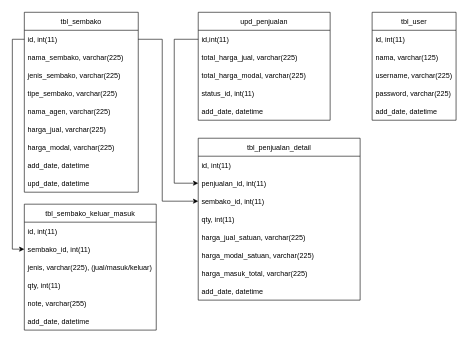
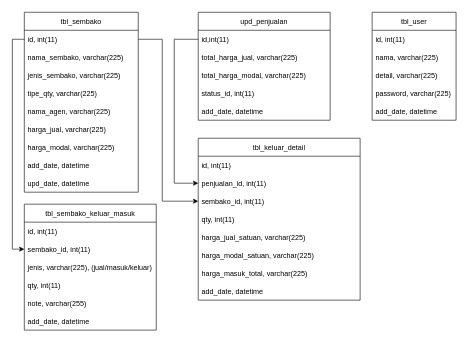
  <mxCell id="0" />
  <mxCell id="1" parent="0" />
  <mxCell id="2" value="tbl_sembako" style="swimlane;fontStyle=0;childLayout=stackLayout;horizontal=1;startSize=30;horizontalStack=0;resizeParent=1;resizeParentMax=0;resizeLast=0;collapsible=1;marginBottom=0;" parent="1" vertex="1"><mxGeometry x="40" y="20" width="190" height="300" as="geometry" /></mxCell>
  <mxCell id="3" value="id, int(11)" style="text;strokeColor=none;fillColor=none;align=left;verticalAlign=middle;spacingLeft=4;spacingRight=4;overflow=hidden;points=[[0,0.5],[1,0.5]];portConstraint=eastwest;rotatable=0;" parent="2" vertex="1"><mxGeometry y="30" width="190" height="30" as="geometry" /></mxCell>
  <mxCell id="4" value="nama_sembako, varchar(225)" style="text;strokeColor=none;fillColor=none;align=left;verticalAlign=middle;spacingLeft=4;spacingRight=4;overflow=hidden;points=[[0,0.5],[1,0.5]];portConstraint=eastwest;rotatable=0;" parent="2" vertex="1"><mxGeometry y="60" width="190" height="30" as="geometry" /></mxCell>
  <mxCell id="5" value="jenis_sembako, varchar(225)" style="text;strokeColor=none;fillColor=none;align=left;verticalAlign=middle;spacingLeft=4;spacingRight=4;overflow=hidden;points=[[0,0.5],[1,0.5]];portConstraint=eastwest;rotatable=0;" parent="2" vertex="1"><mxGeometry y="90" width="190" height="30" as="geometry" /></mxCell>
- <mxCell id="6" value="tipe_sembako, varchar(225)" style="text;strokeColor=none;fillColor=none;align=left;verticalAlign=middle;spacingLeft=4;spacingRight=4;overflow=hidden;points=[[0,0.5],[1,0.5]];portConstraint=eastwest;rotatable=0;" parent="2" vertex="1"><mxGeometry y="120" width="190" height="30" as="geometry" /></mxCell>
+ <mxCell id="6" value="tipe_qty, varchar(225)" style="text;strokeColor=none;fillColor=none;align=left;verticalAlign=middle;spacingLeft=4;spacingRight=4;overflow=hidden;points=[[0,0.5],[1,0.5]];portConstraint=eastwest;rotatable=0;" parent="2" vertex="1"><mxGeometry y="120" width="190" height="30" as="geometry" /></mxCell>
  <mxCell id="7" value="nama_agen, varchar(225)" style="text;strokeColor=none;fillColor=none;align=left;verticalAlign=middle;spacingLeft=4;spacingRight=4;overflow=hidden;points=[[0,0.5],[1,0.5]];portConstraint=eastwest;rotatable=0;" parent="2" vertex="1"><mxGeometry y="150" width="190" height="30" as="geometry" /></mxCell>
  <mxCell id="8" value="harga_jual, varchar(225)" style="text;strokeColor=none;fillColor=none;align=left;verticalAlign=middle;spacingLeft=4;spacingRight=4;overflow=hidden;points=[[0,0.5],[1,0.5]];portConstraint=eastwest;rotatable=0;" parent="2" vertex="1"><mxGeometry y="180" width="190" height="30" as="geometry" /></mxCell>
  <mxCell id="9" value="harga_modal, varchar(225)" style="text;strokeColor=none;fillColor=none;align=left;verticalAlign=middle;spacingLeft=4;spacingRight=4;overflow=hidden;points=[[0,0.5],[1,0.5]];portConstraint=eastwest;rotatable=0;" parent="2" vertex="1"><mxGeometry y="210" width="190" height="30" as="geometry" /></mxCell>
  <mxCell id="10" value="add_date, datetime" style="text;strokeColor=none;fillColor=none;align=left;verticalAlign=middle;spacingLeft=4;spacingRight=4;overflow=hidden;points=[[0,0.5],[1,0.5]];portConstraint=eastwest;rotatable=0;" parent="2" vertex="1"><mxGeometry y="240" width="190" height="30" as="geometry" /></mxCell>
  <mxCell id="11" value="upd_date, datetime" style="text;strokeColor=none;fillColor=none;align=left;verticalAlign=middle;spacingLeft=4;spacingRight=4;overflow=hidden;points=[[0,0.5],[1,0.5]];portConstraint=eastwest;rotatable=0;" parent="2" vertex="1"><mxGeometry y="270" width="190" height="30" as="geometry" /></mxCell>
  <mxCell id="12" value="tbl_sembako_keluar_masuk" style="swimlane;fontStyle=0;childLayout=stackLayout;horizontal=1;startSize=30;horizontalStack=0;resizeParent=1;resizeParentMax=0;resizeLast=0;collapsible=1;marginBottom=0;" parent="1" vertex="1"><mxGeometry x="40" y="340" width="220" height="210" as="geometry" /></mxCell>
  <mxCell id="13" value="id, int(11)" style="text;strokeColor=none;fillColor=none;align=left;verticalAlign=middle;spacingLeft=4;spacingRight=4;overflow=hidden;points=[[0,0.5],[1,0.5]];portConstraint=eastwest;rotatable=0;" parent="12" vertex="1"><mxGeometry y="30" width="220" height="30" as="geometry" /></mxCell>
  <mxCell id="14" value="sembako_id, int(11)" style="text;strokeColor=none;fillColor=none;align=left;verticalAlign=middle;spacingLeft=4;spacingRight=4;overflow=hidden;points=[[0,0.5],[1,0.5]];portConstraint=eastwest;rotatable=0;" parent="12" vertex="1"><mxGeometry y="60" width="220" height="30" as="geometry" /></mxCell>
  <mxCell id="15" value="jenis, varchar(225), (jual/masuk/keluar)" style="text;strokeColor=none;fillColor=none;align=left;verticalAlign=middle;spacingLeft=4;spacingRight=4;overflow=hidden;points=[[0,0.5],[1,0.5]];portConstraint=eastwest;rotatable=0;" parent="12" vertex="1"><mxGeometry y="90" width="220" height="30" as="geometry" /></mxCell>
  <mxCell id="16" value="qty, int(11)" style="text;strokeColor=none;fillColor=none;align=left;verticalAlign=middle;spacingLeft=4;spacingRight=4;overflow=hidden;points=[[0,0.5],[1,0.5]];portConstraint=eastwest;rotatable=0;" parent="12" vertex="1"><mxGeometry y="120" width="220" height="30" as="geometry" /></mxCell>
  <mxCell id="17" value="note, varchar(255)" style="text;strokeColor=none;fillColor=none;align=left;verticalAlign=middle;spacingLeft=4;spacingRight=4;overflow=hidden;points=[[0,0.5],[1,0.5]];portConstraint=eastwest;rotatable=0;" parent="12" vertex="1"><mxGeometry y="150" width="220" height="30" as="geometry" /></mxCell>
  <mxCell id="18" value="add_date, datetime" style="text;strokeColor=none;fillColor=none;align=left;verticalAlign=middle;spacingLeft=4;spacingRight=4;overflow=hidden;points=[[0,0.5],[1,0.5]];portConstraint=eastwest;rotatable=0;" vertex="1" parent="12"><mxGeometry y="180" width="220" height="30" as="geometry" /></mxCell>
  <mxCell id="19" value="upd_penjualan" style="swimlane;fontStyle=0;childLayout=stackLayout;horizontal=1;startSize=30;horizontalStack=0;resizeParent=1;resizeParentMax=0;resizeLast=0;collapsible=1;marginBottom=0;" parent="1" vertex="1"><mxGeometry x="330" y="20" width="220" height="180" as="geometry" /></mxCell>
  <mxCell id="20" value="id,int(11)" style="text;strokeColor=none;fillColor=none;align=left;verticalAlign=middle;spacingLeft=4;spacingRight=4;overflow=hidden;points=[[0,0.5],[1,0.5]];portConstraint=eastwest;rotatable=0;" parent="19" vertex="1"><mxGeometry y="30" width="220" height="30" as="geometry" /></mxCell>
  <mxCell id="21" value="total_harga_jual, varchar(225)" style="text;strokeColor=none;fillColor=none;align=left;verticalAlign=middle;spacingLeft=4;spacingRight=4;overflow=hidden;points=[[0,0.5],[1,0.5]];portConstraint=eastwest;rotatable=0;" parent="19" vertex="1"><mxGeometry y="60" width="220" height="30" as="geometry" /></mxCell>
  <mxCell id="22" value="total_harga_modal, varchar(225)" style="text;strokeColor=none;fillColor=none;align=left;verticalAlign=middle;spacingLeft=4;spacingRight=4;overflow=hidden;points=[[0,0.5],[1,0.5]];portConstraint=eastwest;rotatable=0;" parent="19" vertex="1"><mxGeometry y="90" width="220" height="30" as="geometry" /></mxCell>
  <mxCell id="23" value="status_id, int(11)" style="text;strokeColor=none;fillColor=none;align=left;verticalAlign=middle;spacingLeft=4;spacingRight=4;overflow=hidden;points=[[0,0.5],[1,0.5]];portConstraint=eastwest;rotatable=0;" parent="19" vertex="1"><mxGeometry y="120" width="220" height="30" as="geometry" /></mxCell>
  <mxCell id="24" value="add_date, datetime" style="text;strokeColor=none;fillColor=none;align=left;verticalAlign=middle;spacingLeft=4;spacingRight=4;overflow=hidden;points=[[0,0.5],[1,0.5]];portConstraint=eastwest;rotatable=0;" vertex="1" parent="19"><mxGeometry y="150" width="220" height="30" as="geometry" /></mxCell>
- <mxCell id="25" value="tbl_penjualan_detail" style="swimlane;fontStyle=0;childLayout=stackLayout;horizontal=1;startSize=30;horizontalStack=0;resizeParent=1;resizeParentMax=0;resizeLast=0;collapsible=1;marginBottom=0;" parent="1" vertex="1"><mxGeometry x="330" y="230" width="270" height="270" as="geometry" /></mxCell>
+ <mxCell id="25" value="tbl_keluar_detail" style="swimlane;fontStyle=0;childLayout=stackLayout;horizontal=1;startSize=30;horizontalStack=0;resizeParent=1;resizeParentMax=0;resizeLast=0;collapsible=1;marginBottom=0;" parent="1" vertex="1"><mxGeometry x="330" y="230" width="270" height="270" as="geometry" /></mxCell>
  <mxCell id="26" value="id, int(11)" style="text;strokeColor=none;fillColor=none;align=left;verticalAlign=middle;spacingLeft=4;spacingRight=4;overflow=hidden;points=[[0,0.5],[1,0.5]];portConstraint=eastwest;rotatable=0;" parent="25" vertex="1"><mxGeometry y="30" width="270" height="30" as="geometry" /></mxCell>
  <mxCell id="27" value="penjualan_id, int(11)" style="text;strokeColor=none;fillColor=none;align=left;verticalAlign=middle;spacingLeft=4;spacingRight=4;overflow=hidden;points=[[0,0.5],[1,0.5]];portConstraint=eastwest;rotatable=0;" parent="25" vertex="1"><mxGeometry y="60" width="270" height="30" as="geometry" /></mxCell>
  <mxCell id="28" value="sembako_id, int(11)" style="text;strokeColor=none;fillColor=none;align=left;verticalAlign=middle;spacingLeft=4;spacingRight=4;overflow=hidden;points=[[0,0.5],[1,0.5]];portConstraint=eastwest;rotatable=0;" parent="25" vertex="1"><mxGeometry y="90" width="270" height="30" as="geometry" /></mxCell>
  <mxCell id="29" value="qty, int(11)" style="text;strokeColor=none;fillColor=none;align=left;verticalAlign=middle;spacingLeft=4;spacingRight=4;overflow=hidden;points=[[0,0.5],[1,0.5]];portConstraint=eastwest;rotatable=0;" parent="25" vertex="1"><mxGeometry y="120" width="270" height="30" as="geometry" /></mxCell>
  <mxCell id="30" value="harga_jual_satuan, varchar(225)" style="text;strokeColor=none;fillColor=none;align=left;verticalAlign=middle;spacingLeft=4;spacingRight=4;overflow=hidden;points=[[0,0.5],[1,0.5]];portConstraint=eastwest;rotatable=0;" parent="25" vertex="1"><mxGeometry y="150" width="270" height="30" as="geometry" /></mxCell>
  <mxCell id="31" value="harga_modal_satuan, varchar(225)" style="text;strokeColor=none;fillColor=none;align=left;verticalAlign=middle;spacingLeft=4;spacingRight=4;overflow=hidden;points=[[0,0.5],[1,0.5]];portConstraint=eastwest;rotatable=0;" parent="25" vertex="1"><mxGeometry y="180" width="270" height="30" as="geometry" /></mxCell>
  <mxCell id="32" value="harga_masuk_total, varchar(225)" style="text;strokeColor=none;fillColor=none;align=left;verticalAlign=middle;spacingLeft=4;spacingRight=4;overflow=hidden;points=[[0,0.5],[1,0.5]];portConstraint=eastwest;rotatable=0;" parent="25" vertex="1"><mxGeometry y="210" width="270" height="30" as="geometry" /></mxCell>
  <mxCell id="33" value="add_date, datetime" style="text;strokeColor=none;fillColor=none;align=left;verticalAlign=middle;spacingLeft=4;spacingRight=4;overflow=hidden;points=[[0,0.5],[1,0.5]];portConstraint=eastwest;rotatable=0;" vertex="1" parent="25"><mxGeometry y="240" width="270" height="30" as="geometry" /></mxCell>
  <mxCell id="34" value="tbl_user" style="swimlane;fontStyle=0;childLayout=stackLayout;horizontal=1;startSize=30;horizontalStack=0;resizeParent=1;resizeParentMax=0;resizeLast=0;collapsible=1;marginBottom=0;" parent="1" vertex="1"><mxGeometry x="620" y="20" width="140" height="180" as="geometry" /></mxCell>
  <mxCell id="35" value="id, int(11)" style="text;strokeColor=none;fillColor=none;align=left;verticalAlign=middle;spacingLeft=4;spacingRight=4;overflow=hidden;points=[[0,0.5],[1,0.5]];portConstraint=eastwest;rotatable=0;" parent="34" vertex="1"><mxGeometry y="30" width="140" height="30" as="geometry" /></mxCell>
- <mxCell id="36" value="nama, varchar(125)" style="text;strokeColor=none;fillColor=none;align=left;verticalAlign=middle;spacingLeft=4;spacingRight=4;overflow=hidden;points=[[0,0.5],[1,0.5]];portConstraint=eastwest;rotatable=0;" parent="34" vertex="1"><mxGeometry y="60" width="140" height="30" as="geometry" /></mxCell>
- <mxCell id="37" value="username, varchar(225)" style="text;strokeColor=none;fillColor=none;align=left;verticalAlign=middle;spacingLeft=4;spacingRight=4;overflow=hidden;points=[[0,0.5],[1,0.5]];portConstraint=eastwest;rotatable=0;" parent="34" vertex="1"><mxGeometry y="90" width="140" height="30" as="geometry" /></mxCell>
+ <mxCell id="36" value="nama, varchar(225)" style="text;strokeColor=none;fillColor=none;align=left;verticalAlign=middle;spacingLeft=4;spacingRight=4;overflow=hidden;points=[[0,0.5],[1,0.5]];portConstraint=eastwest;rotatable=0;" parent="34" vertex="1"><mxGeometry y="60" width="140" height="30" as="geometry" /></mxCell>
+ <mxCell id="37" value="detail, varchar(225)" style="text;strokeColor=none;fillColor=none;align=left;verticalAlign=middle;spacingLeft=4;spacingRight=4;overflow=hidden;points=[[0,0.5],[1,0.5]];portConstraint=eastwest;rotatable=0;" parent="34" vertex="1"><mxGeometry y="90" width="140" height="30" as="geometry" /></mxCell>
  <mxCell id="38" value="password, varchar(225)" style="text;strokeColor=none;fillColor=none;align=left;verticalAlign=middle;spacingLeft=4;spacingRight=4;overflow=hidden;points=[[0,0.5],[1,0.5]];portConstraint=eastwest;rotatable=0;" parent="34" vertex="1"><mxGeometry y="120" width="140" height="30" as="geometry" /></mxCell>
  <mxCell id="39" value="add_date, datetime" style="text;strokeColor=none;fillColor=none;align=left;verticalAlign=middle;spacingLeft=4;spacingRight=4;overflow=hidden;points=[[0,0.5],[1,0.5]];portConstraint=eastwest;rotatable=0;" vertex="1" parent="34"><mxGeometry y="150" width="140" height="30" as="geometry" /></mxCell>
  <mxCell id="40" style="edgeStyle=orthogonalEdgeStyle;rounded=0;orthogonalLoop=1;jettySize=auto;html=1;entryX=0;entryY=0.5;entryDx=0;entryDy=0;" edge="1" parent="1" source="3" target="14"><mxGeometry relative="1" as="geometry"><Array as="points"><mxPoint x="20" y="65" /><mxPoint x="20" y="415" /></Array></mxGeometry></mxCell>
  <mxCell id="41" style="edgeStyle=orthogonalEdgeStyle;rounded=0;orthogonalLoop=1;jettySize=auto;html=1;entryX=0;entryY=0.5;entryDx=0;entryDy=0;" edge="1" parent="1" source="3" target="28"><mxGeometry relative="1" as="geometry"><Array as="points"><mxPoint x="270" y="65" /><mxPoint x="270" y="335" /></Array></mxGeometry></mxCell>
  <mxCell id="42" style="edgeStyle=orthogonalEdgeStyle;rounded=0;orthogonalLoop=1;jettySize=auto;html=1;" edge="1" parent="1" source="20" target="27"><mxGeometry relative="1" as="geometry"><Array as="points"><mxPoint x="290" y="65" /><mxPoint x="290" y="305" /></Array></mxGeometry></mxCell>
